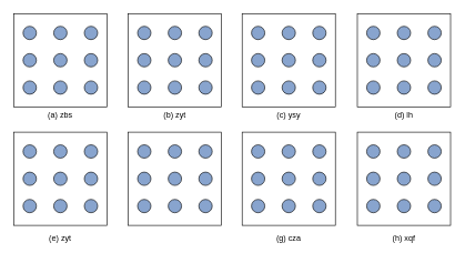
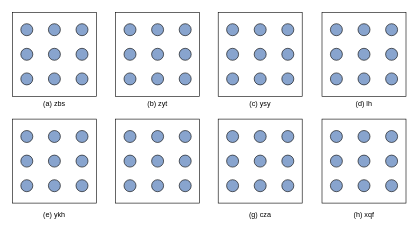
  <mxCell id="0" />
  <mxCell id="1" parent="0" />
  <mxCell id="2" value="" style="whiteSpace=wrap;html=1;aspect=fixed;" vertex="1" parent="1"><mxGeometry x="20" y="20" width="140" height="140" as="geometry" /></mxCell>
  <mxCell id="3" value="" style="ellipse;whiteSpace=wrap;html=1;aspect=fixed;fillColor=#88A4CE;strokeColor=#000000;" vertex="1" parent="1"><mxGeometry x="34" y="39" width="20" height="20" as="geometry" /></mxCell>
  <mxCell id="4" value="" style="ellipse;whiteSpace=wrap;html=1;aspect=fixed;fillColor=#88A4CE;strokeColor=#000000;" vertex="1" parent="1"><mxGeometry x="80" y="39" width="20" height="20" as="geometry" /></mxCell>
  <mxCell id="5" value="" style="ellipse;whiteSpace=wrap;html=1;aspect=fixed;fillColor=#88A4CE;" vertex="1" parent="1"><mxGeometry x="126" y="39" width="20" height="20" as="geometry" /></mxCell>
  <mxCell id="6" value="" style="ellipse;whiteSpace=wrap;html=1;aspect=fixed;fillColor=#88A4CE;" vertex="1" parent="1"><mxGeometry x="34" y="80" width="20" height="20" as="geometry" /></mxCell>
  <mxCell id="7" value="" style="ellipse;whiteSpace=wrap;html=1;aspect=fixed;fillColor=#88A4CE;" vertex="1" parent="1"><mxGeometry x="80" y="80" width="20" height="20" as="geometry" /></mxCell>
  <mxCell id="8" value="" style="ellipse;whiteSpace=wrap;html=1;aspect=fixed;fillColor=#88A4CE;" vertex="1" parent="1"><mxGeometry x="126" y="80" width="20" height="20" as="geometry" /></mxCell>
  <mxCell id="9" value="" style="ellipse;whiteSpace=wrap;html=1;aspect=fixed;fillColor=#88A4CE;" vertex="1" parent="1"><mxGeometry x="34" y="121" width="20" height="20" as="geometry" /></mxCell>
  <mxCell id="10" value="" style="ellipse;whiteSpace=wrap;html=1;aspect=fixed;fillColor=#88A4CE;" vertex="1" parent="1"><mxGeometry x="126" y="121" width="20" height="20" as="geometry" /></mxCell>
  <mxCell id="11" value="" style="ellipse;whiteSpace=wrap;html=1;aspect=fixed;fillColor=#88A4CE;" vertex="1" parent="1"><mxGeometry x="80" y="121" width="20" height="20" as="geometry" /></mxCell>
  <mxCell id="12" value="" style="whiteSpace=wrap;html=1;aspect=fixed;" vertex="1" parent="1"><mxGeometry x="192" y="20" width="140" height="140" as="geometry" /></mxCell>
  <mxCell id="13" value="" style="ellipse;whiteSpace=wrap;html=1;aspect=fixed;fillColor=#88A4CE;strokeColor=#000000;" vertex="1" parent="1"><mxGeometry x="206" y="39" width="20" height="20" as="geometry" /></mxCell>
  <mxCell id="14" value="" style="ellipse;whiteSpace=wrap;html=1;aspect=fixed;fillColor=#88A4CE;strokeColor=#000000;" vertex="1" parent="1"><mxGeometry x="252" y="39" width="20" height="20" as="geometry" /></mxCell>
  <mxCell id="15" value="" style="ellipse;whiteSpace=wrap;html=1;aspect=fixed;fillColor=#88A4CE;" vertex="1" parent="1"><mxGeometry x="298" y="39" width="20" height="20" as="geometry" /></mxCell>
  <mxCell id="16" value="" style="ellipse;whiteSpace=wrap;html=1;aspect=fixed;fillColor=#88A4CE;" vertex="1" parent="1"><mxGeometry x="206" y="80" width="20" height="20" as="geometry" /></mxCell>
  <mxCell id="17" value="" style="ellipse;whiteSpace=wrap;html=1;aspect=fixed;fillColor=#88A4CE;" vertex="1" parent="1"><mxGeometry x="252" y="80" width="20" height="20" as="geometry" /></mxCell>
  <mxCell id="18" value="" style="ellipse;whiteSpace=wrap;html=1;aspect=fixed;fillColor=#88A4CE;" vertex="1" parent="1"><mxGeometry x="298" y="80" width="20" height="20" as="geometry" /></mxCell>
  <mxCell id="19" value="" style="ellipse;whiteSpace=wrap;html=1;aspect=fixed;fillColor=#88A4CE;" vertex="1" parent="1"><mxGeometry x="206" y="121" width="20" height="20" as="geometry" /></mxCell>
  <mxCell id="20" value="" style="ellipse;whiteSpace=wrap;html=1;aspect=fixed;fillColor=#88A4CE;" vertex="1" parent="1"><mxGeometry x="298" y="121" width="20" height="20" as="geometry" /></mxCell>
  <mxCell id="21" value="" style="ellipse;whiteSpace=wrap;html=1;aspect=fixed;fillColor=#88A4CE;" vertex="1" parent="1"><mxGeometry x="252" y="121" width="20" height="20" as="geometry" /></mxCell>
  <mxCell id="22" value="" style="whiteSpace=wrap;html=1;aspect=fixed;" vertex="1" parent="1"><mxGeometry x="363" y="20" width="140" height="140" as="geometry" /></mxCell>
  <mxCell id="23" value="" style="ellipse;whiteSpace=wrap;html=1;aspect=fixed;fillColor=#88A4CE;strokeColor=#000000;" vertex="1" parent="1"><mxGeometry x="377" y="39" width="20" height="20" as="geometry" /></mxCell>
  <mxCell id="24" value="" style="ellipse;whiteSpace=wrap;html=1;aspect=fixed;fillColor=#88A4CE;strokeColor=#000000;" vertex="1" parent="1"><mxGeometry x="423" y="39" width="20" height="20" as="geometry" /></mxCell>
  <mxCell id="25" value="" style="ellipse;whiteSpace=wrap;html=1;aspect=fixed;fillColor=#88A4CE;" vertex="1" parent="1"><mxGeometry x="469" y="39" width="20" height="20" as="geometry" /></mxCell>
  <mxCell id="26" value="" style="ellipse;whiteSpace=wrap;html=1;aspect=fixed;fillColor=#88A4CE;" vertex="1" parent="1"><mxGeometry x="377" y="80" width="20" height="20" as="geometry" /></mxCell>
  <mxCell id="27" value="" style="ellipse;whiteSpace=wrap;html=1;aspect=fixed;fillColor=#88A4CE;" vertex="1" parent="1"><mxGeometry x="423" y="80" width="20" height="20" as="geometry" /></mxCell>
  <mxCell id="28" value="" style="ellipse;whiteSpace=wrap;html=1;aspect=fixed;fillColor=#88A4CE;" vertex="1" parent="1"><mxGeometry x="469" y="80" width="20" height="20" as="geometry" /></mxCell>
  <mxCell id="29" value="" style="ellipse;whiteSpace=wrap;html=1;aspect=fixed;fillColor=#88A4CE;" vertex="1" parent="1"><mxGeometry x="377" y="121" width="20" height="20" as="geometry" /></mxCell>
  <mxCell id="30" value="" style="ellipse;whiteSpace=wrap;html=1;aspect=fixed;fillColor=#88A4CE;" vertex="1" parent="1"><mxGeometry x="469" y="121" width="20" height="20" as="geometry" /></mxCell>
  <mxCell id="31" value="" style="ellipse;whiteSpace=wrap;html=1;aspect=fixed;fillColor=#88A4CE;" vertex="1" parent="1"><mxGeometry x="423" y="121" width="20" height="20" as="geometry" /></mxCell>
  <mxCell id="32" value="" style="whiteSpace=wrap;html=1;aspect=fixed;" vertex="1" parent="1"><mxGeometry x="536" y="20" width="140" height="140" as="geometry" /></mxCell>
  <mxCell id="33" value="" style="ellipse;whiteSpace=wrap;html=1;aspect=fixed;fillColor=#88A4CE;strokeColor=#000000;" vertex="1" parent="1"><mxGeometry x="550" y="39" width="20" height="20" as="geometry" /></mxCell>
  <mxCell id="34" value="" style="ellipse;whiteSpace=wrap;html=1;aspect=fixed;fillColor=#88A4CE;strokeColor=#000000;" vertex="1" parent="1"><mxGeometry x="596" y="39" width="20" height="20" as="geometry" /></mxCell>
  <mxCell id="35" value="" style="ellipse;whiteSpace=wrap;html=1;aspect=fixed;fillColor=#88A4CE;" vertex="1" parent="1"><mxGeometry x="642" y="39" width="20" height="20" as="geometry" /></mxCell>
  <mxCell id="36" value="" style="ellipse;whiteSpace=wrap;html=1;aspect=fixed;fillColor=#88A4CE;" vertex="1" parent="1"><mxGeometry x="550" y="80" width="20" height="20" as="geometry" /></mxCell>
  <mxCell id="37" value="" style="ellipse;whiteSpace=wrap;html=1;aspect=fixed;fillColor=#88A4CE;" vertex="1" parent="1"><mxGeometry x="596" y="80" width="20" height="20" as="geometry" /></mxCell>
  <mxCell id="38" value="" style="ellipse;whiteSpace=wrap;html=1;aspect=fixed;fillColor=#88A4CE;" vertex="1" parent="1"><mxGeometry x="642" y="80" width="20" height="20" as="geometry" /></mxCell>
  <mxCell id="39" value="" style="ellipse;whiteSpace=wrap;html=1;aspect=fixed;fillColor=#88A4CE;" vertex="1" parent="1"><mxGeometry x="550" y="121" width="20" height="20" as="geometry" /></mxCell>
  <mxCell id="40" value="" style="ellipse;whiteSpace=wrap;html=1;aspect=fixed;fillColor=#88A4CE;" vertex="1" parent="1"><mxGeometry x="642" y="121" width="20" height="20" as="geometry" /></mxCell>
  <mxCell id="41" value="" style="ellipse;whiteSpace=wrap;html=1;aspect=fixed;fillColor=#88A4CE;" vertex="1" parent="1"><mxGeometry x="596" y="121" width="20" height="20" as="geometry" /></mxCell>
  <mxCell id="42" value="" style="whiteSpace=wrap;html=1;aspect=fixed;" vertex="1" parent="1"><mxGeometry x="20" y="198" width="140" height="140" as="geometry" /></mxCell>
  <mxCell id="43" value="" style="ellipse;whiteSpace=wrap;html=1;aspect=fixed;fillColor=#88A4CE;strokeColor=#000000;" vertex="1" parent="1"><mxGeometry x="34" y="217" width="20" height="20" as="geometry" /></mxCell>
  <mxCell id="44" value="" style="ellipse;whiteSpace=wrap;html=1;aspect=fixed;fillColor=#88A4CE;strokeColor=#000000;" vertex="1" parent="1"><mxGeometry x="80" y="217" width="20" height="20" as="geometry" /></mxCell>
  <mxCell id="45" value="" style="ellipse;whiteSpace=wrap;html=1;aspect=fixed;fillColor=#88A4CE;" vertex="1" parent="1"><mxGeometry x="126" y="217" width="20" height="20" as="geometry" /></mxCell>
  <mxCell id="46" value="" style="ellipse;whiteSpace=wrap;html=1;aspect=fixed;fillColor=#88A4CE;" vertex="1" parent="1"><mxGeometry x="34" y="258" width="20" height="20" as="geometry" /></mxCell>
  <mxCell id="47" value="" style="ellipse;whiteSpace=wrap;html=1;aspect=fixed;fillColor=#88A4CE;" vertex="1" parent="1"><mxGeometry x="80" y="258" width="20" height="20" as="geometry" /></mxCell>
  <mxCell id="48" value="" style="ellipse;whiteSpace=wrap;html=1;aspect=fixed;fillColor=#88A4CE;" vertex="1" parent="1"><mxGeometry x="126" y="258" width="20" height="20" as="geometry" /></mxCell>
  <mxCell id="49" value="" style="ellipse;whiteSpace=wrap;html=1;aspect=fixed;fillColor=#88A4CE;" vertex="1" parent="1"><mxGeometry x="34" y="299" width="20" height="20" as="geometry" /></mxCell>
  <mxCell id="50" value="" style="ellipse;whiteSpace=wrap;html=1;aspect=fixed;fillColor=#88A4CE;" vertex="1" parent="1"><mxGeometry x="126" y="299" width="20" height="20" as="geometry" /></mxCell>
  <mxCell id="51" value="" style="ellipse;whiteSpace=wrap;html=1;aspect=fixed;fillColor=#88A4CE;" vertex="1" parent="1"><mxGeometry x="80" y="299" width="20" height="20" as="geometry" /></mxCell>
  <mxCell id="52" value="" style="whiteSpace=wrap;html=1;aspect=fixed;" vertex="1" parent="1"><mxGeometry x="192" y="198" width="140" height="140" as="geometry" /></mxCell>
  <mxCell id="53" value="" style="ellipse;whiteSpace=wrap;html=1;aspect=fixed;fillColor=#88A4CE;strokeColor=#000000;" vertex="1" parent="1"><mxGeometry x="206" y="217" width="20" height="20" as="geometry" /></mxCell>
  <mxCell id="54" value="" style="ellipse;whiteSpace=wrap;html=1;aspect=fixed;fillColor=#88A4CE;strokeColor=#000000;" vertex="1" parent="1"><mxGeometry x="252" y="217" width="20" height="20" as="geometry" /></mxCell>
  <mxCell id="55" value="" style="ellipse;whiteSpace=wrap;html=1;aspect=fixed;fillColor=#88A4CE;" vertex="1" parent="1"><mxGeometry x="298" y="217" width="20" height="20" as="geometry" /></mxCell>
  <mxCell id="56" value="" style="ellipse;whiteSpace=wrap;html=1;aspect=fixed;fillColor=#88A4CE;" vertex="1" parent="1"><mxGeometry x="206" y="258" width="20" height="20" as="geometry" /></mxCell>
  <mxCell id="57" value="" style="ellipse;whiteSpace=wrap;html=1;aspect=fixed;fillColor=#88A4CE;" vertex="1" parent="1"><mxGeometry x="252" y="258" width="20" height="20" as="geometry" /></mxCell>
  <mxCell id="58" value="" style="ellipse;whiteSpace=wrap;html=1;aspect=fixed;fillColor=#88A4CE;" vertex="1" parent="1"><mxGeometry x="298" y="258" width="20" height="20" as="geometry" /></mxCell>
  <mxCell id="59" value="" style="ellipse;whiteSpace=wrap;html=1;aspect=fixed;fillColor=#88A4CE;" vertex="1" parent="1"><mxGeometry x="206" y="299" width="20" height="20" as="geometry" /></mxCell>
  <mxCell id="60" value="" style="ellipse;whiteSpace=wrap;html=1;aspect=fixed;fillColor=#88A4CE;" vertex="1" parent="1"><mxGeometry x="298" y="299" width="20" height="20" as="geometry" /></mxCell>
  <mxCell id="61" value="" style="ellipse;whiteSpace=wrap;html=1;aspect=fixed;fillColor=#88A4CE;" vertex="1" parent="1"><mxGeometry x="252" y="299" width="20" height="20" as="geometry" /></mxCell>
  <mxCell id="62" value="" style="whiteSpace=wrap;html=1;aspect=fixed;" vertex="1" parent="1"><mxGeometry x="363" y="198" width="140" height="140" as="geometry" /></mxCell>
  <mxCell id="63" value="" style="ellipse;whiteSpace=wrap;html=1;aspect=fixed;fillColor=#88A4CE;strokeColor=#000000;" vertex="1" parent="1"><mxGeometry x="377" y="217" width="20" height="20" as="geometry" /></mxCell>
  <mxCell id="64" value="" style="ellipse;whiteSpace=wrap;html=1;aspect=fixed;fillColor=#88A4CE;strokeColor=#000000;" vertex="1" parent="1"><mxGeometry x="423" y="217" width="20" height="20" as="geometry" /></mxCell>
  <mxCell id="65" value="" style="ellipse;whiteSpace=wrap;html=1;aspect=fixed;fillColor=#88A4CE;" vertex="1" parent="1"><mxGeometry x="469" y="217" width="20" height="20" as="geometry" /></mxCell>
  <mxCell id="66" value="" style="ellipse;whiteSpace=wrap;html=1;aspect=fixed;fillColor=#88A4CE;" vertex="1" parent="1"><mxGeometry x="377" y="258" width="20" height="20" as="geometry" /></mxCell>
  <mxCell id="67" value="" style="ellipse;whiteSpace=wrap;html=1;aspect=fixed;fillColor=#88A4CE;" vertex="1" parent="1"><mxGeometry x="423" y="258" width="20" height="20" as="geometry" /></mxCell>
  <mxCell id="68" value="" style="ellipse;whiteSpace=wrap;html=1;aspect=fixed;fillColor=#88A4CE;" vertex="1" parent="1"><mxGeometry x="469" y="258" width="20" height="20" as="geometry" /></mxCell>
  <mxCell id="69" value="" style="ellipse;whiteSpace=wrap;html=1;aspect=fixed;fillColor=#88A4CE;" vertex="1" parent="1"><mxGeometry x="377" y="299" width="20" height="20" as="geometry" /></mxCell>
  <mxCell id="70" value="" style="ellipse;whiteSpace=wrap;html=1;aspect=fixed;fillColor=#88A4CE;" vertex="1" parent="1"><mxGeometry x="469" y="299" width="20" height="20" as="geometry" /></mxCell>
  <mxCell id="71" value="" style="ellipse;whiteSpace=wrap;html=1;aspect=fixed;fillColor=#88A4CE;" vertex="1" parent="1"><mxGeometry x="423" y="299" width="20" height="20" as="geometry" /></mxCell>
  <mxCell id="72" value="" style="whiteSpace=wrap;html=1;aspect=fixed;" vertex="1" parent="1"><mxGeometry x="536" y="198" width="140" height="140" as="geometry" /></mxCell>
  <mxCell id="73" value="" style="ellipse;whiteSpace=wrap;html=1;aspect=fixed;fillColor=#88A4CE;strokeColor=#000000;" vertex="1" parent="1"><mxGeometry x="550" y="217" width="20" height="20" as="geometry" /></mxCell>
  <mxCell id="74" value="" style="ellipse;whiteSpace=wrap;html=1;aspect=fixed;fillColor=#88A4CE;strokeColor=#000000;" vertex="1" parent="1"><mxGeometry x="596" y="217" width="20" height="20" as="geometry" /></mxCell>
  <mxCell id="75" value="" style="ellipse;whiteSpace=wrap;html=1;aspect=fixed;fillColor=#88A4CE;" vertex="1" parent="1"><mxGeometry x="642" y="217" width="20" height="20" as="geometry" /></mxCell>
  <mxCell id="76" value="" style="ellipse;whiteSpace=wrap;html=1;aspect=fixed;fillColor=#88A4CE;" vertex="1" parent="1"><mxGeometry x="550" y="258" width="20" height="20" as="geometry" /></mxCell>
  <mxCell id="77" value="" style="ellipse;whiteSpace=wrap;html=1;aspect=fixed;fillColor=#88A4CE;" vertex="1" parent="1"><mxGeometry x="596" y="258" width="20" height="20" as="geometry" /></mxCell>
  <mxCell id="78" value="" style="ellipse;whiteSpace=wrap;html=1;aspect=fixed;fillColor=#88A4CE;" vertex="1" parent="1"><mxGeometry x="642" y="258" width="20" height="20" as="geometry" /></mxCell>
  <mxCell id="79" value="" style="ellipse;whiteSpace=wrap;html=1;aspect=fixed;fillColor=#88A4CE;" vertex="1" parent="1"><mxGeometry x="550" y="299" width="20" height="20" as="geometry" /></mxCell>
  <mxCell id="80" value="" style="ellipse;whiteSpace=wrap;html=1;aspect=fixed;fillColor=#88A4CE;" vertex="1" parent="1"><mxGeometry x="642" y="299" width="20" height="20" as="geometry" /></mxCell>
  <mxCell id="81" value="" style="ellipse;whiteSpace=wrap;html=1;aspect=fixed;fillColor=#88A4CE;" vertex="1" parent="1"><mxGeometry x="596" y="299" width="20" height="20" as="geometry" /></mxCell>
  <mxCell id="82" value="(a) zbs" style="text;html=1;strokeColor=none;fillColor=none;align=center;verticalAlign=middle;whiteSpace=wrap;rounded=0;" vertex="1" parent="1"><mxGeometry x="60" y="158" width="60" height="30" as="geometry" /></mxCell>
  <mxCell id="83" value="(b) zyt" style="text;html=1;strokeColor=none;fillColor=none;align=center;verticalAlign=middle;whiteSpace=wrap;rounded=0;" vertex="1" parent="1"><mxGeometry x="232" y="158" width="60" height="30" as="geometry" /></mxCell>
  <mxCell id="84" value="(c) ysy" style="text;html=1;strokeColor=none;fillColor=none;align=center;verticalAlign=middle;whiteSpace=wrap;rounded=0;" vertex="1" parent="1"><mxGeometry x="403" y="158" width="60" height="30" as="geometry" /></mxCell>
  <mxCell id="85" value="(d) lh" style="text;html=1;strokeColor=none;fillColor=none;align=center;verticalAlign=middle;whiteSpace=wrap;rounded=0;" vertex="1" parent="1"><mxGeometry x="576" y="158" width="60" height="30" as="geometry" /></mxCell>
- <mxCell id="86" value="(e) zyt" style="text;html=1;strokeColor=none;fillColor=none;align=center;verticalAlign=middle;whiteSpace=wrap;rounded=0;" vertex="1" parent="1"><mxGeometry x="60" y="343" width="60" height="30" as="geometry" /></mxCell>
+ <mxCell id="86" value="(e) ykh" style="text;html=1;strokeColor=none;fillColor=none;align=center;verticalAlign=middle;whiteSpace=wrap;rounded=0;" vertex="1" parent="1"><mxGeometry x="60" y="343" width="60" height="30" as="geometry" /></mxCell>
  <mxCell id="87" value="(g) cza" style="text;html=1;strokeColor=none;fillColor=none;align=center;verticalAlign=middle;whiteSpace=wrap;rounded=0;" vertex="1" parent="1"><mxGeometry x="403" y="343" width="60" height="30" as="geometry" /></mxCell>
  <mxCell id="88" value="(h) xqf" style="text;html=1;strokeColor=none;fillColor=none;align=center;verticalAlign=middle;whiteSpace=wrap;rounded=0;" vertex="1" parent="1"><mxGeometry x="576" y="343" width="60" height="30" as="geometry" /></mxCell>
